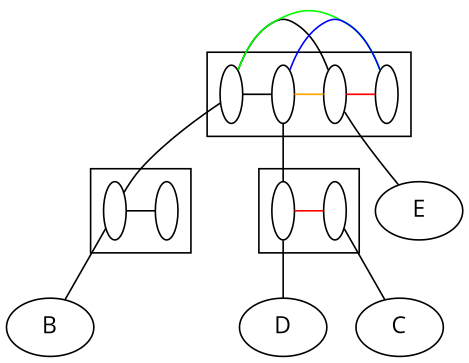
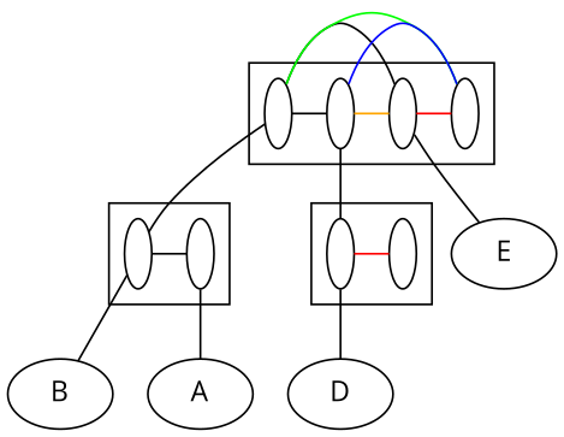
  digraph {
    compound=True
    fontname="Open Sans"
    node [fillcolor=white fixedsize=True fontname="Open Sans"]
    edge [arrowhead=none fontname="Open Sans"]
    n1 [label=" " width=0.2]
    n2 [label=" " width=0.2]
    n3 [label=" " width=0.2]
    n4 [label=" " width=0.2]
    n5 [label=" " width=0.2]
    n6 [label=" " width=0.2]
    n7 [label=" " width=0.2]
    n8 [label=" " width=0.2]
    E [fillcolor="" fixedsize=""]
    D [fillcolor="" fixedsize=""]
-   C [fillcolor="" fixedsize=""]
    B [fillcolor="" fixedsize=""]
+   A [fillcolor="" fixedsize=""]
    subgraph cluster_1 {
      subgraph sub_2 {
        rank=same
        n1
        n2
        n3
        n4
      }
    }
    subgraph cluster_3 {
      subgraph sub_4 {
        rank=same
        n5
        n6
      }
    }
    subgraph cluster_5 {
      subgraph sub_6 {
        rank=same
        n7
        n8
      }
    }
    n1 -> n2 [color=black]
    n1 -> n3 [color=black]
    n1 -> n4 [color=green]
    n1 -> n7
    n2 -> n3 [color=orange]
    n2 -> n4 [color=blue]
    n2 -> n5
    n3 -> n4 [color=red]
    n3 -> E
    n5 -> n6 [color=red]
    n5 -> D
-   n6 -> C
    n7 -> n8 [color=black]
    n7 -> B
+   n8 -> A
  }
